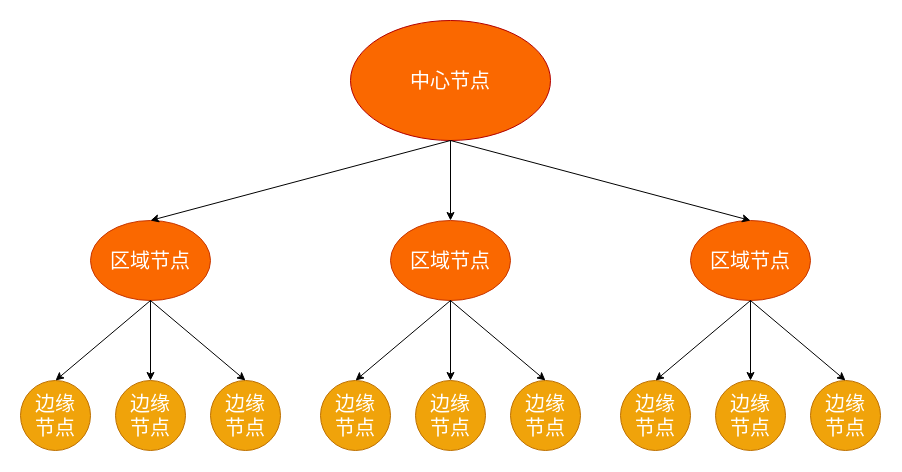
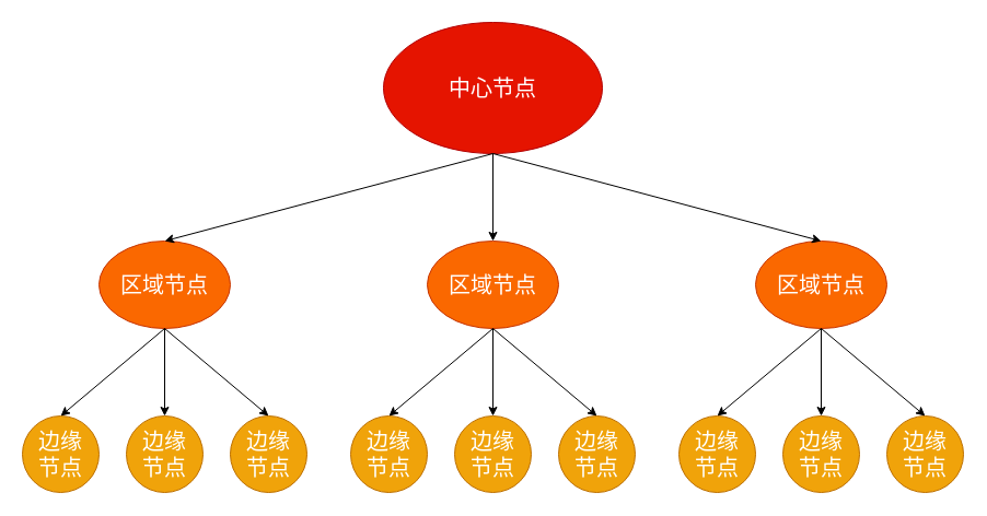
  <mxCell id="0" />
  <mxCell id="1" parent="0" />
- <mxCell id="2" value="&lt;font style=&quot;font-size: 20px&quot;&gt;中心节点&lt;/font&gt;" style="ellipse;whiteSpace=wrap;html=1;fillColor=#fa6800;strokeColor=#B20000;fontColor=#ffffff;" vertex="1" parent="1"><mxGeometry x="350" y="20" width="200" height="120" as="geometry" /></mxCell>
+ <mxCell id="2" value="&lt;font style=&quot;font-size: 20px&quot;&gt;中心节点&lt;/font&gt;" style="ellipse;whiteSpace=wrap;html=1;fillColor=#e51400;strokeColor=#B20000;fontColor=#ffffff;" vertex="1" parent="1"><mxGeometry x="350" y="20" width="200" height="120" as="geometry" /></mxCell>
  <mxCell id="3" value="&lt;font style=&quot;font-size: 20px&quot;&gt;边缘&lt;br&gt;节点&lt;/font&gt;" style="ellipse;whiteSpace=wrap;html=1;aspect=fixed;fillColor=#f0a30a;strokeColor=#BD7000;fontColor=#ffffff;" vertex="1" parent="1"><mxGeometry x="20" y="380" width="70" height="70" as="geometry" /></mxCell>
  <mxCell id="4" value="&lt;font style=&quot;font-size: 20px&quot;&gt;区域节点&lt;/font&gt;" style="ellipse;whiteSpace=wrap;html=1;fillColor=#fa6800;strokeColor=#C73500;fontColor=#ffffff;" vertex="1" parent="1"><mxGeometry x="90" y="220" width="120" height="80" as="geometry" /></mxCell>
  <mxCell id="5" value="" style="endArrow=classic;html=1;entryX=0.5;entryY=0;entryDx=0;entryDy=0;" edge="1" parent="1" target="3"><mxGeometry width="50" height="50" relative="1" as="geometry"><mxPoint x="150" y="300" as="sourcePoint" /><mxPoint x="460" y="270" as="targetPoint" /></mxGeometry></mxCell>
  <mxCell id="6" value="&lt;font style=&quot;font-size: 20px&quot;&gt;边缘&lt;br&gt;节点&lt;/font&gt;" style="ellipse;whiteSpace=wrap;html=1;aspect=fixed;fillColor=#f0a30a;strokeColor=#BD7000;fontColor=#ffffff;" vertex="1" parent="1"><mxGeometry x="115" y="380" width="70" height="70" as="geometry" /></mxCell>
  <mxCell id="7" value="" style="endArrow=classic;html=1;entryX=0.5;entryY=0;entryDx=0;entryDy=0;" edge="1" parent="1" target="6"><mxGeometry width="50" height="50" relative="1" as="geometry"><mxPoint x="150" y="300" as="sourcePoint" /><mxPoint x="555" y="270" as="targetPoint" /></mxGeometry></mxCell>
  <mxCell id="8" value="&lt;font style=&quot;font-size: 20px&quot;&gt;边缘&lt;br&gt;节点&lt;/font&gt;" style="ellipse;whiteSpace=wrap;html=1;aspect=fixed;fillColor=#f0a30a;strokeColor=#BD7000;fontColor=#ffffff;" vertex="1" parent="1"><mxGeometry x="210" y="380" width="70" height="70" as="geometry" /></mxCell>
  <mxCell id="9" value="" style="endArrow=classic;html=1;entryX=0.5;entryY=0;entryDx=0;entryDy=0;exitX=0.5;exitY=1;exitDx=0;exitDy=0;" edge="1" parent="1" target="8" source="4"><mxGeometry width="50" height="50" relative="1" as="geometry"><mxPoint x="340" y="300" as="sourcePoint" /><mxPoint x="650" y="270" as="targetPoint" /></mxGeometry></mxCell>
  <mxCell id="10" value="&lt;font style=&quot;font-size: 20px&quot;&gt;边缘&lt;br&gt;节点&lt;/font&gt;" style="ellipse;whiteSpace=wrap;html=1;aspect=fixed;fillColor=#f0a30a;strokeColor=#BD7000;fontColor=#ffffff;" vertex="1" parent="1"><mxGeometry x="320" y="380" width="70" height="70" as="geometry" /></mxCell>
  <mxCell id="11" value="&lt;font style=&quot;font-size: 20px&quot;&gt;区域节点&lt;/font&gt;" style="ellipse;whiteSpace=wrap;html=1;fillColor=#fa6800;strokeColor=#C73500;fontColor=#ffffff;" vertex="1" parent="1"><mxGeometry x="390" y="220" width="120" height="80" as="geometry" /></mxCell>
  <mxCell id="12" value="" style="endArrow=classic;html=1;entryX=0.5;entryY=0;entryDx=0;entryDy=0;" edge="1" parent="1" target="10"><mxGeometry width="50" height="50" relative="1" as="geometry"><mxPoint x="450" y="300" as="sourcePoint" /><mxPoint x="760" y="270" as="targetPoint" /></mxGeometry></mxCell>
  <mxCell id="13" value="&lt;font style=&quot;font-size: 20px&quot;&gt;边缘&lt;br&gt;节点&lt;/font&gt;" style="ellipse;whiteSpace=wrap;html=1;aspect=fixed;fillColor=#f0a30a;strokeColor=#BD7000;fontColor=#ffffff;" vertex="1" parent="1"><mxGeometry x="415" y="380" width="70" height="70" as="geometry" /></mxCell>
  <mxCell id="14" value="" style="endArrow=classic;html=1;entryX=0.5;entryY=0;entryDx=0;entryDy=0;" edge="1" parent="1" target="13"><mxGeometry width="50" height="50" relative="1" as="geometry"><mxPoint x="450" y="300" as="sourcePoint" /><mxPoint x="855" y="270" as="targetPoint" /></mxGeometry></mxCell>
  <mxCell id="15" value="&lt;font style=&quot;font-size: 20px&quot;&gt;边缘&lt;br&gt;节点&lt;/font&gt;" style="ellipse;whiteSpace=wrap;html=1;aspect=fixed;fillColor=#f0a30a;strokeColor=#BD7000;fontColor=#ffffff;" vertex="1" parent="1"><mxGeometry x="510" y="380" width="70" height="70" as="geometry" /></mxCell>
  <mxCell id="16" value="" style="endArrow=classic;html=1;entryX=0.5;entryY=0;entryDx=0;entryDy=0;exitX=0.5;exitY=1;exitDx=0;exitDy=0;" edge="1" parent="1" source="11" target="15"><mxGeometry width="50" height="50" relative="1" as="geometry"><mxPoint x="640" y="300" as="sourcePoint" /><mxPoint x="950" y="270" as="targetPoint" /></mxGeometry></mxCell>
  <mxCell id="17" value="&lt;font style=&quot;font-size: 20px&quot;&gt;边缘&lt;br&gt;节点&lt;/font&gt;" style="ellipse;whiteSpace=wrap;html=1;aspect=fixed;fillColor=#f0a30a;strokeColor=#BD7000;fontColor=#ffffff;" vertex="1" parent="1"><mxGeometry x="620" y="380" width="70" height="70" as="geometry" /></mxCell>
  <mxCell id="18" value="&lt;font style=&quot;font-size: 20px&quot;&gt;区域节点&lt;/font&gt;" style="ellipse;whiteSpace=wrap;html=1;fillColor=#fa6800;strokeColor=#C73500;fontColor=#ffffff;" vertex="1" parent="1"><mxGeometry x="690" y="220" width="120" height="80" as="geometry" /></mxCell>
  <mxCell id="19" value="" style="endArrow=classic;html=1;entryX=0.5;entryY=0;entryDx=0;entryDy=0;" edge="1" parent="1" target="17"><mxGeometry width="50" height="50" relative="1" as="geometry"><mxPoint x="750" y="300" as="sourcePoint" /><mxPoint x="1060" y="270" as="targetPoint" /></mxGeometry></mxCell>
  <mxCell id="20" value="&lt;font style=&quot;font-size: 20px&quot;&gt;边缘&lt;br&gt;节点&lt;/font&gt;" style="ellipse;whiteSpace=wrap;html=1;aspect=fixed;fillColor=#f0a30a;strokeColor=#BD7000;fontColor=#ffffff;" vertex="1" parent="1"><mxGeometry x="715" y="380" width="70" height="70" as="geometry" /></mxCell>
  <mxCell id="21" value="" style="endArrow=classic;html=1;entryX=0.5;entryY=0;entryDx=0;entryDy=0;" edge="1" parent="1" target="20"><mxGeometry width="50" height="50" relative="1" as="geometry"><mxPoint x="750" y="300" as="sourcePoint" /><mxPoint x="1155" y="270" as="targetPoint" /></mxGeometry></mxCell>
  <mxCell id="22" value="&lt;font style=&quot;font-size: 20px&quot;&gt;边缘&lt;br&gt;节点&lt;/font&gt;" style="ellipse;whiteSpace=wrap;html=1;aspect=fixed;fillColor=#f0a30a;strokeColor=#BD7000;fontColor=#ffffff;" vertex="1" parent="1"><mxGeometry x="810" y="380" width="70" height="70" as="geometry" /></mxCell>
  <mxCell id="23" value="" style="endArrow=classic;html=1;entryX=0.5;entryY=0;entryDx=0;entryDy=0;exitX=0.5;exitY=1;exitDx=0;exitDy=0;" edge="1" parent="1" source="18" target="22"><mxGeometry width="50" height="50" relative="1" as="geometry"><mxPoint x="940" y="300" as="sourcePoint" /><mxPoint x="1250" y="270" as="targetPoint" /></mxGeometry></mxCell>
  <mxCell id="24" value="" style="endArrow=classic;html=1;entryX=0.5;entryY=0;entryDx=0;entryDy=0;" edge="1" parent="1" target="4"><mxGeometry width="50" height="50" relative="1" as="geometry"><mxPoint x="450" y="140" as="sourcePoint" /><mxPoint x="355" y="220" as="targetPoint" /></mxGeometry></mxCell>
  <mxCell id="25" value="" style="endArrow=classic;html=1;entryX=0.5;entryY=0;entryDx=0;entryDy=0;" edge="1" parent="1"><mxGeometry width="50" height="50" relative="1" as="geometry"><mxPoint x="450" y="140" as="sourcePoint" /><mxPoint x="450" y="220" as="targetPoint" /></mxGeometry></mxCell>
  <mxCell id="26" value="" style="endArrow=classic;html=1;entryX=0.5;entryY=0;entryDx=0;entryDy=0;exitX=0.5;exitY=1;exitDx=0;exitDy=0;" edge="1" parent="1" target="18"><mxGeometry width="50" height="50" relative="1" as="geometry"><mxPoint x="450" y="140" as="sourcePoint" /><mxPoint x="545" y="220" as="targetPoint" /></mxGeometry></mxCell>
